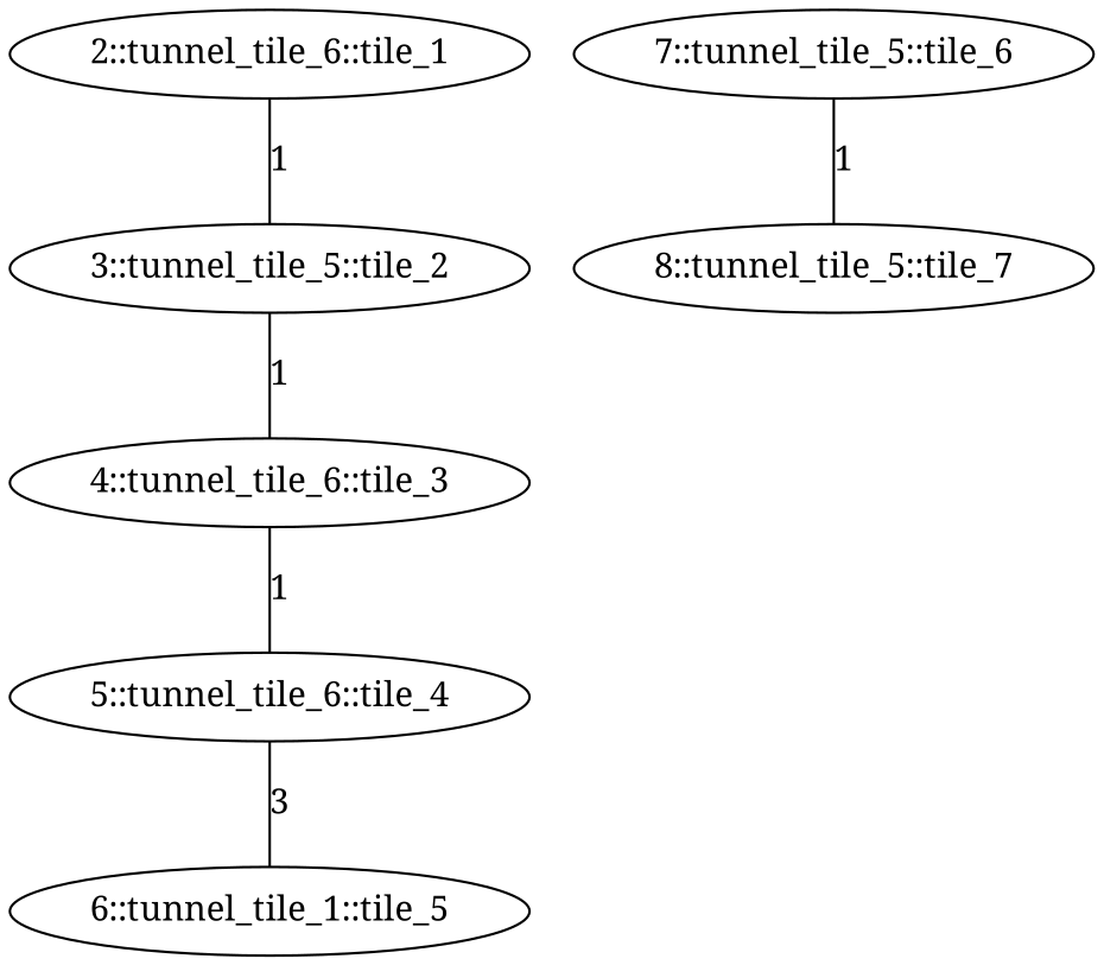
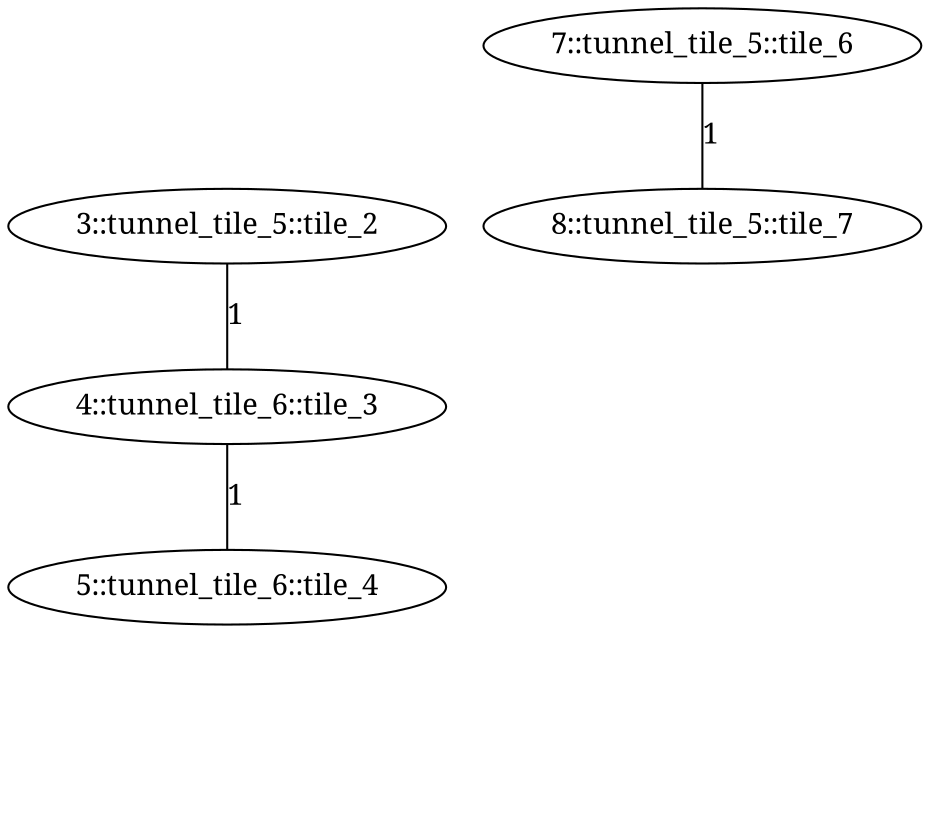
  graph {
    fontname="Noto Serif"
    node [fontname="Noto Serif"]
    edge [fontname="Noto Serif"]
-   n1 [label="2::tunnel_tile_6::tile_1"]
    n2 [label="3::tunnel_tile_5::tile_2"]
    n3 [label="4::tunnel_tile_6::tile_3"]
    n4 [label="5::tunnel_tile_6::tile_4"]
-   n5 [label="6::tunnel_tile_1::tile_5"]
    n6 [label="7::tunnel_tile_5::tile_6"]
    n7 [label="8::tunnel_tile_5::tile_7"]
-   n1 -- n2 [label=1]
    n2 -- n3 [label=1]
    n3 -- n4 [label=1]
-   n4 -- n5 [label=3]
    n6 -- n7 [label=1]
  }
